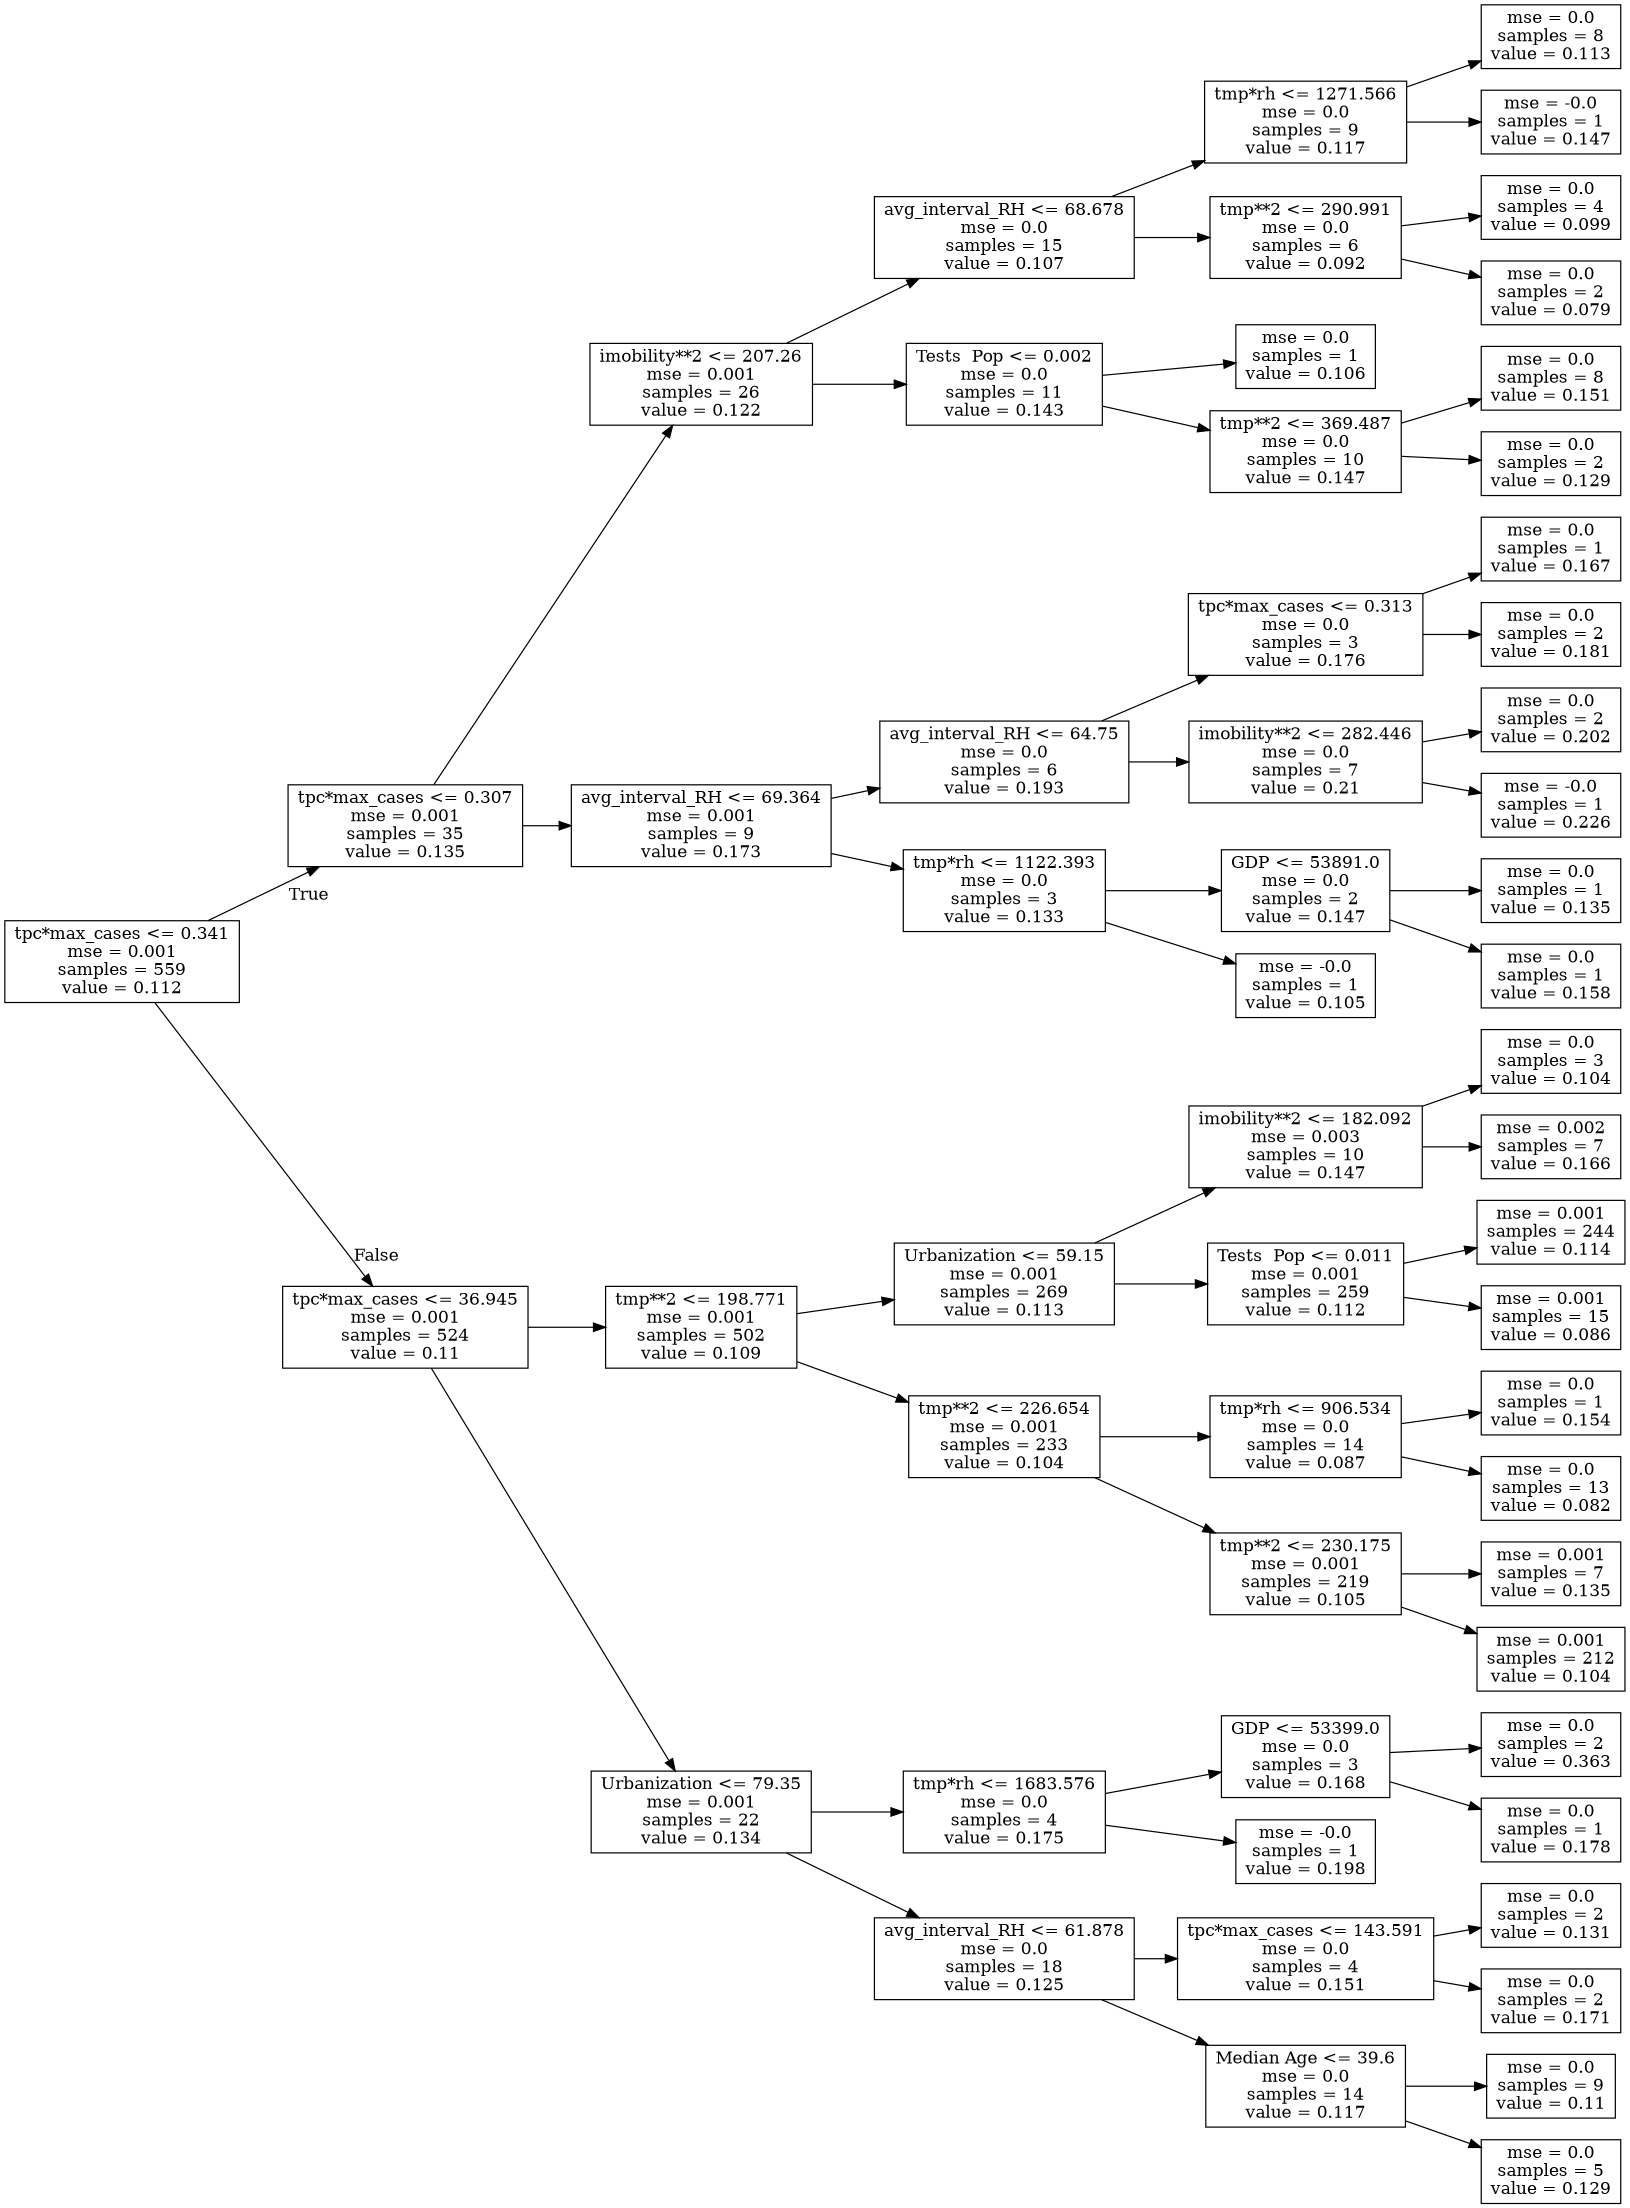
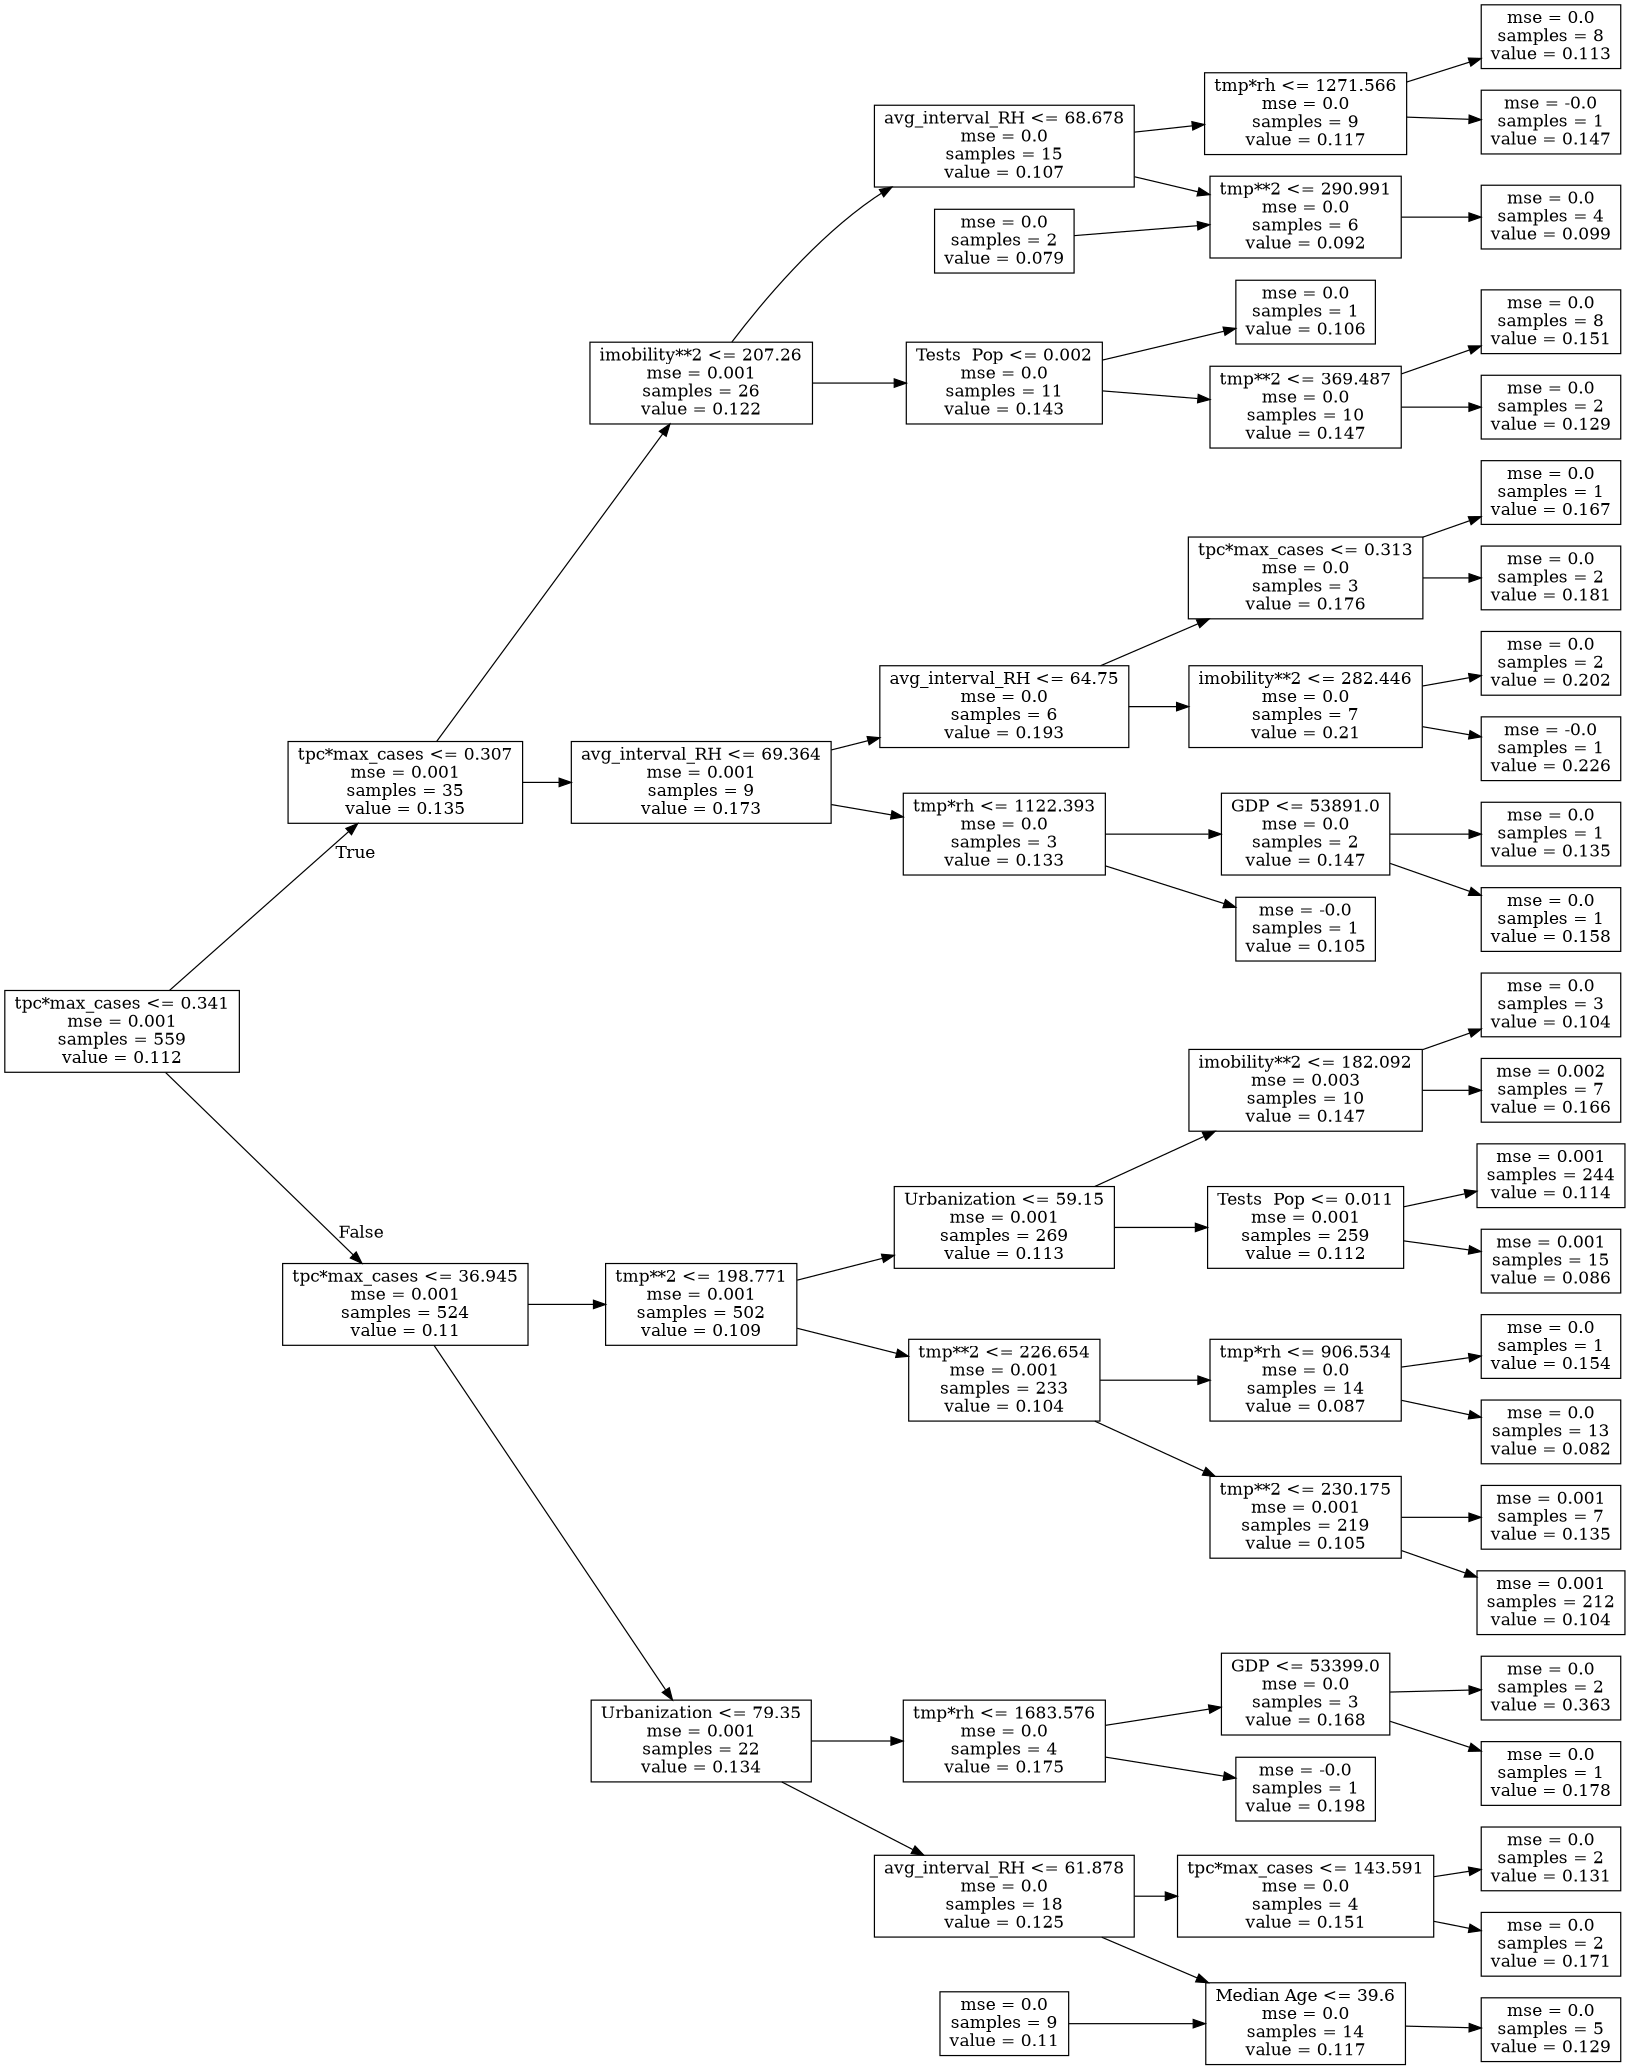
  digraph {
    rankdir=LR
    node [shape=box]
    n1 [label="tpc*max_cases <= 0.341\nmse = 0.001\nsamples = 559\nvalue = 0.112"]
    n2 [label="tpc*max_cases <= 0.307\nmse = 0.001\nsamples = 35\nvalue = 0.135"]
    n3 [label="tpc*max_cases <= 36.945\nmse = 0.001\nsamples = 524\nvalue = 0.11"]
    n4 [label="imobility**2 <= 207.26\nmse = 0.001\nsamples = 26\nvalue = 0.122"]
    n5 [label="avg_interval_RH <= 69.364\nmse = 0.001\nsamples = 9\nvalue = 0.173"]
    n6 [label="tmp**2 <= 198.771\nmse = 0.001\nsamples = 502\nvalue = 0.109"]
    n7 [label="Urbanization <= 79.35\nmse = 0.001\nsamples = 22\nvalue = 0.134"]
    n8 [label="avg_interval_RH <= 68.678\nmse = 0.0\nsamples = 15\nvalue = 0.107"]
    n9 [label="Tests \ Pop <= 0.002\nmse = 0.0\nsamples = 11\nvalue = 0.143"]
    n10 [label="avg_interval_RH <= 64.75\nmse = 0.0\nsamples = 6\nvalue = 0.193"]
    n11 [label="tmp*rh <= 1122.393\nmse = 0.0\nsamples = 3\nvalue = 0.133"]
    n12 [label="tmp*rh <= 1271.566\nmse = 0.0\nsamples = 9\nvalue = 0.117"]
    n13 [label="tmp**2 <= 290.991\nmse = 0.0\nsamples = 6\nvalue = 0.092"]
    n14 [label="mse = 0.0\nsamples = 1\nvalue = 0.106"]
    n15 [label="tmp**2 <= 369.487\nmse = 0.0\nsamples = 10\nvalue = 0.147"]
    n16 [label="mse = 0.0\nsamples = 8\nvalue = 0.113"]
    n17 [label="mse = -0.0\nsamples = 1\nvalue = 0.147"]
    n18 [label="mse = 0.0\nsamples = 4\nvalue = 0.099"]
    n19 [label="mse = 0.0\nsamples = 2\nvalue = 0.079"]
    n20 [label="mse = 0.0\nsamples = 8\nvalue = 0.151"]
    n21 [label="mse = 0.0\nsamples = 2\nvalue = 0.129"]
    n22 [label="tpc*max_cases <= 0.313\nmse = 0.0\nsamples = 3\nvalue = 0.176"]
    n23 [label="imobility**2 <= 282.446\nmse = 0.0\nsamples = 7\nvalue = 0.21"]
    n24 [label="GDP <= 53891.0\nmse = 0.0\nsamples = 2\nvalue = 0.147"]
    n25 [label="mse = -0.0\nsamples = 1\nvalue = 0.105"]
    n26 [label="mse = 0.0\nsamples = 1\nvalue = 0.167"]
    n27 [label="mse = 0.0\nsamples = 2\nvalue = 0.181"]
    n28 [label="mse = 0.0\nsamples = 2\nvalue = 0.202"]
    n29 [label="mse = -0.0\nsamples = 1\nvalue = 0.226"]
    n30 [label="mse = 0.0\nsamples = 1\nvalue = 0.135"]
    n31 [label="mse = 0.0\nsamples = 1\nvalue = 0.158"]
    n32 [label="Urbanization <= 59.15\nmse = 0.001\nsamples = 269\nvalue = 0.113"]
    n33 [label="tmp**2 <= 226.654\nmse = 0.001\nsamples = 233\nvalue = 0.104"]
    n34 [label="tmp*rh <= 1683.576\nmse = 0.0\nsamples = 4\nvalue = 0.175"]
    n35 [label="avg_interval_RH <= 61.878\nmse = 0.0\nsamples = 18\nvalue = 0.125"]
    n36 [label="imobility**2 <= 182.092\nmse = 0.003\nsamples = 10\nvalue = 0.147"]
    n37 [label="Tests \ Pop <= 0.011\nmse = 0.001\nsamples = 259\nvalue = 0.112"]
    n38 [label="tmp*rh <= 906.534\nmse = 0.0\nsamples = 14\nvalue = 0.087"]
    n39 [label="tmp**2 <= 230.175\nmse = 0.001\nsamples = 219\nvalue = 0.105"]
    n40 [label="mse = 0.0\nsamples = 3\nvalue = 0.104"]
    n41 [label="mse = 0.002\nsamples = 7\nvalue = 0.166"]
    n42 [label="mse = 0.001\nsamples = 244\nvalue = 0.114"]
    n43 [label="mse = 0.001\nsamples = 15\nvalue = 0.086"]
    n44 [label="mse = 0.0\nsamples = 1\nvalue = 0.154"]
    n45 [label="mse = 0.0\nsamples = 13\nvalue = 0.082"]
    n46 [label="mse = 0.001\nsamples = 7\nvalue = 0.135"]
    n47 [label="mse = 0.001\nsamples = 212\nvalue = 0.104"]
    n48 [label="GDP <= 53399.0\nmse = 0.0\nsamples = 3\nvalue = 0.168"]
    n49 [label="mse = -0.0\nsamples = 1\nvalue = 0.198"]
    n50 [label="tpc*max_cases <= 143.591\nmse = 0.0\nsamples = 4\nvalue = 0.151"]
    n51 [label="Median Age <= 39.6\nmse = 0.0\nsamples = 14\nvalue = 0.117"]
    n52 [label="mse = 0.0\nsamples = 2\nvalue = 0.363"]
    n53 [label="mse = 0.0\nsamples = 1\nvalue = 0.178"]
    n54 [label="mse = 0.0\nsamples = 2\nvalue = 0.131"]
    n55 [label="mse = 0.0\nsamples = 2\nvalue = 0.171"]
    n56 [label="mse = 0.0\nsamples = 9\nvalue = 0.11"]
    n57 [label="mse = 0.0\nsamples = 5\nvalue = 0.129"]
    n1 -> n2 [headlabel=True labelangle=45 labeldistance=2.5]
    n1 -> n3 [headlabel=False labelangle=-45 labeldistance=2.5]
    n2 -> n4
    n2 -> n5
    n3 -> n6
    n3 -> n7
    n4 -> n8
    n4 -> n9
    n5 -> n10
    n5 -> n11
    n6 -> n32
    n6 -> n33
    n7 -> n34
    n7 -> n35
    n8 -> n12
    n8 -> n13
    n9 -> n14
    n9 -> n15
    n10 -> n22
    n10 -> n23
    n11 -> n24
    n11 -> n25
    n12 -> n16
    n12 -> n17
    n13 -> n18
-   n13 -> n19
+   n19 -> n13
    n15 -> n20
    n15 -> n21
    n22 -> n26
    n22 -> n27
    n23 -> n28
    n23 -> n29
    n24 -> n30
    n24 -> n31
    n32 -> n36
    n32 -> n37
    n33 -> n38
    n33 -> n39
    n34 -> n48
    n34 -> n49
    n35 -> n50
    n35 -> n51
    n36 -> n40
    n36 -> n41
    n37 -> n42
    n37 -> n43
    n38 -> n44
    n38 -> n45
    n39 -> n46
    n39 -> n47
    n48 -> n52
    n48 -> n53
    n50 -> n54
    n50 -> n55
-   n51 -> n56
+   n56 -> n51
    n51 -> n57
  }
